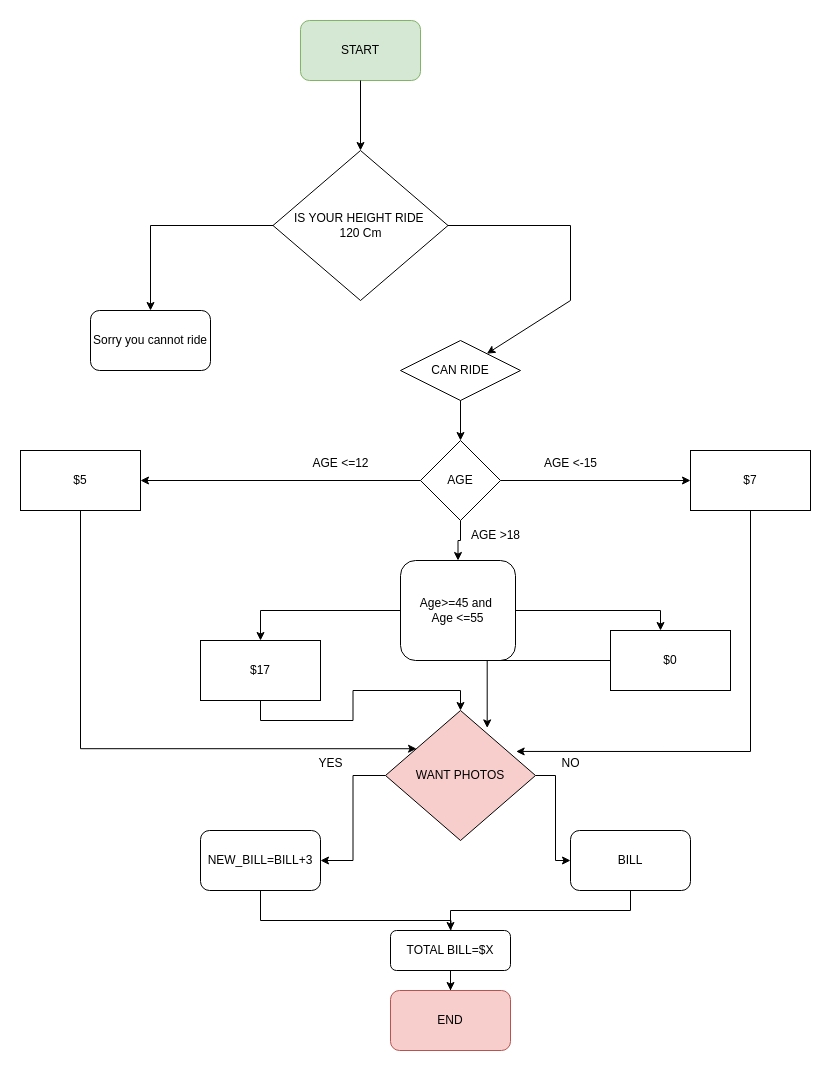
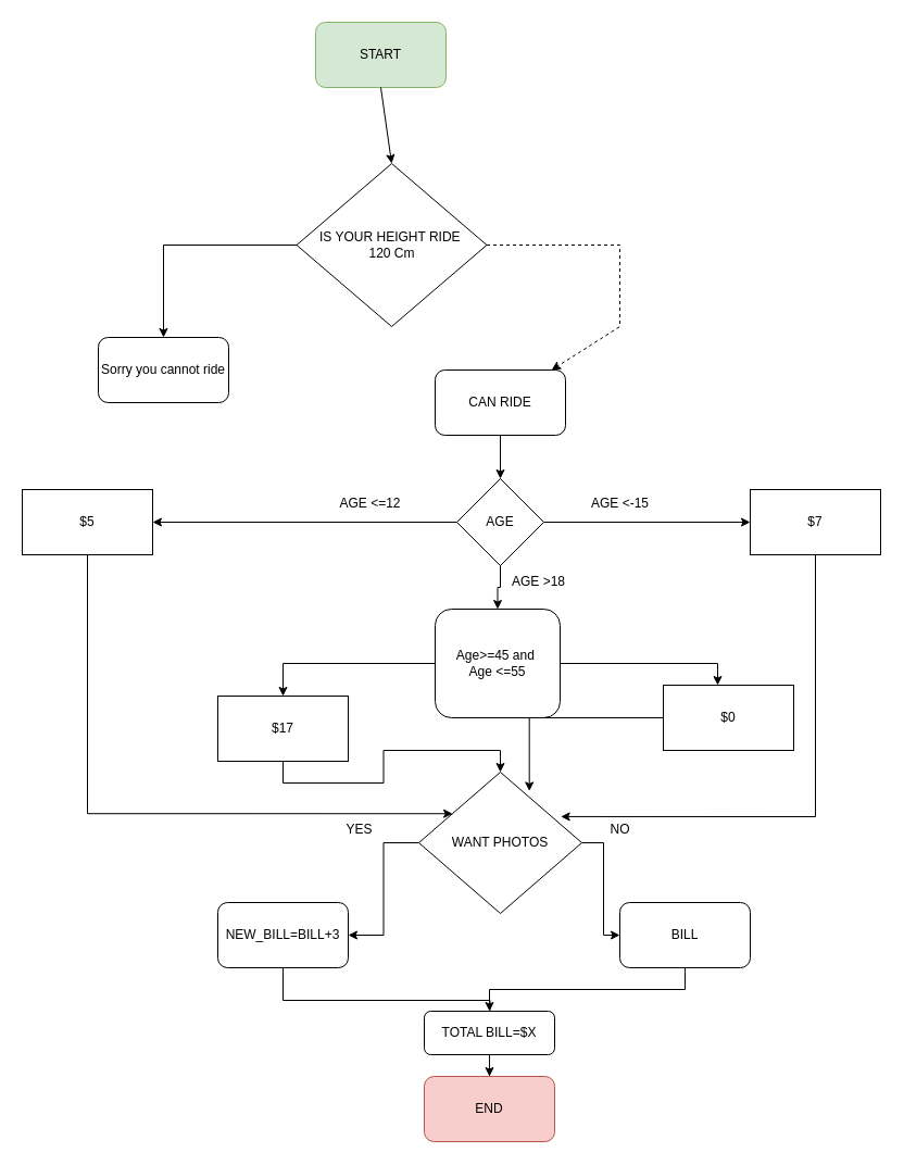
  <mxCell id="0" />
  <mxCell id="1" parent="0" />
- <mxCell id="2" value="START" style="rounded=1;whiteSpace=wrap;html=1;fillColor=#d5e8d4;strokeColor=#82b366;" parent="1" vertex="1"><mxGeometry x="300" y="20" width="120" height="60" as="geometry" /></mxCell>
+ <mxCell id="2" value="START" style="rounded=1;whiteSpace=wrap;html=1;fillColor=#d5e8d4;strokeColor=#82b366;" parent="1" vertex="1"><mxGeometry x="290" y="20" width="120" height="60" as="geometry" /></mxCell>
  <mxCell id="3" value="" style="endArrow=classic;html=1;rounded=0;exitX=0.5;exitY=1;exitDx=0;exitDy=0;" parent="1" source="2" edge="1"><mxGeometry width="50" height="50" relative="1" as="geometry"><mxPoint x="350" y="240" as="sourcePoint" /><mxPoint x="360" y="150" as="targetPoint" /></mxGeometry></mxCell>
  <mxCell id="4" value="IS YOUR HEIGHT RIDE&amp;nbsp;&lt;div&gt;120 Cm&lt;/div&gt;" style="rhombus;whiteSpace=wrap;html=1;" parent="1" vertex="1"><mxGeometry x="272.5" y="150" width="175" height="150" as="geometry" /></mxCell>
  <mxCell id="5" value="" style="endArrow=classic;html=1;rounded=0;exitX=0;exitY=0.5;exitDx=0;exitDy=0;" parent="1" source="4" edge="1"><mxGeometry width="50" height="50" relative="1" as="geometry"><mxPoint x="350" y="240" as="sourcePoint" /><mxPoint x="150" y="310" as="targetPoint" /><Array as="points"><mxPoint x="150" y="225" /></Array></mxGeometry></mxCell>
- <mxCell id="6" value="" style="endArrow=classic;html=1;rounded=0;exitX=1;exitY=0.5;exitDx=0;exitDy=0;" parent="1" source="4" target="8" edge="1"><mxGeometry width="50" height="50" relative="1" as="geometry"><mxPoint x="613" y="230" as="sourcePoint" /><mxPoint x="570" y="260" as="targetPoint" /><Array as="points"><mxPoint x="570" y="225" /><mxPoint x="570" y="300" /></Array></mxGeometry></mxCell>
+ <mxCell id="6" value="" style="endArrow=classic;html=1;rounded=0;exitX=1;exitY=0.5;exitDx=0;exitDy=0;dashed=1;" parent="1" source="4" target="8" edge="1"><mxGeometry width="50" height="50" relative="1" as="geometry"><mxPoint x="613" y="230" as="sourcePoint" /><mxPoint x="570" y="260" as="targetPoint" /><Array as="points"><mxPoint x="570" y="225" /><mxPoint x="570" y="300" /></Array></mxGeometry></mxCell>
  <mxCell id="7" value="Sorry you cannot ride" style="rounded=1;whiteSpace=wrap;html=1;" parent="1" vertex="1"><mxGeometry x="90" y="310" width="120" height="60" as="geometry" /></mxCell>
- <mxCell id="8" value="CAN RIDE" style="rhombus;whiteSpace=wrap;html=1;" parent="1" vertex="1"><mxGeometry x="400" y="340" width="120" height="60" as="geometry" /></mxCell>
+ <mxCell id="8" value="CAN RIDE" style="rounded=1;whiteSpace=wrap;html=1;" parent="1" vertex="1"><mxGeometry x="400" y="340" width="120" height="60" as="geometry" /></mxCell>
  <mxCell id="9" value="" style="endArrow=classic;html=1;rounded=0;exitX=0.5;exitY=1;exitDx=0;exitDy=0;" parent="1" source="8" target="13" edge="1"><mxGeometry width="50" height="50" relative="1" as="geometry"><mxPoint x="430" y="420" as="sourcePoint" /><mxPoint x="460" y="460" as="targetPoint" /></mxGeometry></mxCell>
  <mxCell id="10" style="edgeStyle=orthogonalEdgeStyle;rounded=0;orthogonalLoop=1;jettySize=auto;html=1;exitX=0;exitY=0.5;exitDx=0;exitDy=0;" parent="1" source="13" target="14" edge="1"><mxGeometry relative="1" as="geometry"><mxPoint x="330" y="540" as="targetPoint" /></mxGeometry></mxCell>
  <mxCell id="11" style="edgeStyle=orthogonalEdgeStyle;rounded=0;orthogonalLoop=1;jettySize=auto;html=1;exitX=1;exitY=0.5;exitDx=0;exitDy=0;" parent="1" source="13" target="17" edge="1"><mxGeometry relative="1" as="geometry"><mxPoint x="620" y="540" as="targetPoint" /></mxGeometry></mxCell>
  <mxCell id="12" style="edgeStyle=orthogonalEdgeStyle;rounded=0;orthogonalLoop=1;jettySize=auto;html=1;exitX=0.5;exitY=1;exitDx=0;exitDy=0;entryX=0.5;entryY=0;entryDx=0;entryDy=0;" parent="1" source="13" target="37" edge="1"><mxGeometry relative="1" as="geometry"><mxPoint x="459.842" y="620" as="targetPoint" /></mxGeometry></mxCell>
  <mxCell id="13" value="AGE" style="rhombus;whiteSpace=wrap;html=1;" parent="1" vertex="1"><mxGeometry x="420" y="440" width="80" height="80" as="geometry" /></mxCell>
  <mxCell id="14" value="$5" style="rounded=0;whiteSpace=wrap;html=1;" parent="1" vertex="1"><mxGeometry x="20" y="450" width="120" height="60" as="geometry" /></mxCell>
  <mxCell id="15" value="AGE &amp;lt;=12" style="text;html=1;align=center;verticalAlign=middle;resizable=0;points=[];autosize=1;strokeColor=none;fillColor=none;" parent="1" vertex="1"><mxGeometry x="300" y="448" width="80" height="30" as="geometry" /></mxCell>
  <mxCell id="16" value="AGE &amp;lt;-15" style="text;html=1;align=center;verticalAlign=middle;resizable=0;points=[];autosize=1;strokeColor=none;fillColor=none;" parent="1" vertex="1"><mxGeometry x="530" y="448" width="80" height="30" as="geometry" /></mxCell>
  <mxCell id="17" value="$7" style="rounded=0;whiteSpace=wrap;html=1;" parent="1" vertex="1"><mxGeometry x="690" y="450" width="120" height="60" as="geometry" /></mxCell>
  <mxCell id="18" style="edgeStyle=orthogonalEdgeStyle;rounded=0;orthogonalLoop=1;jettySize=auto;html=1;exitX=0.5;exitY=1;exitDx=0;exitDy=0;entryX=0.5;entryY=0;entryDx=0;entryDy=0;" parent="1" source="19" target="23" edge="1"><mxGeometry relative="1" as="geometry" /></mxCell>
  <mxCell id="19" value="$17" style="rounded=0;whiteSpace=wrap;html=1;" parent="1" vertex="1"><mxGeometry x="200.002" y="640" width="120" height="60" as="geometry" /></mxCell>
  <mxCell id="20" value="AGE &amp;gt;18" style="text;html=1;align=center;verticalAlign=middle;resizable=0;points=[];autosize=1;strokeColor=none;fillColor=none;" parent="1" vertex="1"><mxGeometry x="460" y="520" width="70" height="30" as="geometry" /></mxCell>
  <mxCell id="21" style="edgeStyle=orthogonalEdgeStyle;rounded=0;orthogonalLoop=1;jettySize=auto;html=1;exitX=0;exitY=0.5;exitDx=0;exitDy=0;" parent="1" source="23" target="27" edge="1"><mxGeometry relative="1" as="geometry"><mxPoint x="260" y="860" as="targetPoint" /></mxGeometry></mxCell>
  <mxCell id="22" style="edgeStyle=orthogonalEdgeStyle;rounded=0;orthogonalLoop=1;jettySize=auto;html=1;exitX=1;exitY=0.5;exitDx=0;exitDy=0;" parent="1" source="23" target="30" edge="1"><mxGeometry relative="1" as="geometry"><mxPoint x="630" y="860" as="targetPoint" /></mxGeometry></mxCell>
- <mxCell id="23" value="WANT PHOTOS" style="rhombus;whiteSpace=wrap;html=1;fillColor=#f8cecc;" parent="1" vertex="1"><mxGeometry x="385" y="710" width="150" height="130" as="geometry" /></mxCell>
+ <mxCell id="23" value="WANT PHOTOS" style="rhombus;whiteSpace=wrap;html=1;" parent="1" vertex="1"><mxGeometry x="385" y="710" width="150" height="130" as="geometry" /></mxCell>
  <mxCell id="24" style="edgeStyle=orthogonalEdgeStyle;rounded=0;orthogonalLoop=1;jettySize=auto;html=1;exitX=0.5;exitY=1;exitDx=0;exitDy=0;entryX=0.871;entryY=0.315;entryDx=0;entryDy=0;entryPerimeter=0;" parent="1" source="17" target="23" edge="1"><mxGeometry relative="1" as="geometry"><Array as="points"><mxPoint x="750" y="751" /></Array></mxGeometry></mxCell>
  <mxCell id="25" style="edgeStyle=orthogonalEdgeStyle;rounded=0;orthogonalLoop=1;jettySize=auto;html=1;exitX=0.5;exitY=1;exitDx=0;exitDy=0;entryX=0.207;entryY=0.294;entryDx=0;entryDy=0;entryPerimeter=0;" parent="1" source="14" target="23" edge="1"><mxGeometry relative="1" as="geometry"><Array as="points"><mxPoint x="80" y="748" /></Array></mxGeometry></mxCell>
  <mxCell id="26" style="edgeStyle=orthogonalEdgeStyle;rounded=0;orthogonalLoop=1;jettySize=auto;html=1;exitX=0.5;exitY=1;exitDx=0;exitDy=0;" parent="1" source="27" edge="1"><mxGeometry relative="1" as="geometry"><mxPoint x="450" y="950" as="targetPoint" /></mxGeometry></mxCell>
  <mxCell id="27" value="NEW_BILL=BILL+3" style="rounded=1;whiteSpace=wrap;html=1;" parent="1" vertex="1"><mxGeometry x="200" y="830" width="120" height="60" as="geometry" /></mxCell>
  <mxCell id="28" value="YES" style="text;html=1;align=center;verticalAlign=middle;resizable=0;points=[];autosize=1;strokeColor=none;fillColor=none;" parent="1" vertex="1"><mxGeometry x="305" y="748" width="50" height="30" as="geometry" /></mxCell>
  <mxCell id="29" style="edgeStyle=orthogonalEdgeStyle;rounded=0;orthogonalLoop=1;jettySize=auto;html=1;exitX=0.5;exitY=1;exitDx=0;exitDy=0;" parent="1" source="30" target="33" edge="1"><mxGeometry relative="1" as="geometry"><mxPoint x="450" y="960" as="targetPoint" /></mxGeometry></mxCell>
  <mxCell id="30" value="BILL" style="rounded=1;whiteSpace=wrap;html=1;" parent="1" vertex="1"><mxGeometry x="570" y="830" width="120" height="60" as="geometry" /></mxCell>
  <mxCell id="31" value="NO" style="text;html=1;align=center;verticalAlign=middle;resizable=0;points=[];autosize=1;strokeColor=none;fillColor=none;" parent="1" vertex="1"><mxGeometry x="550" y="748" width="40" height="30" as="geometry" /></mxCell>
  <mxCell id="32" style="edgeStyle=orthogonalEdgeStyle;rounded=0;orthogonalLoop=1;jettySize=auto;html=1;" parent="1" source="33" target="34" edge="1"><mxGeometry relative="1" as="geometry"><mxPoint x="450" y="1020" as="targetPoint" /></mxGeometry></mxCell>
  <mxCell id="33" value="TOTAL BILL=$X" style="rounded=1;whiteSpace=wrap;html=1;" parent="1" vertex="1"><mxGeometry x="390" y="930" width="120" height="40" as="geometry" /></mxCell>
  <mxCell id="34" value="END" style="rounded=1;whiteSpace=wrap;html=1;fillColor=#f8cecc;strokeColor=#b85450;" parent="1" vertex="1"><mxGeometry x="390" y="990" width="120" height="60" as="geometry" /></mxCell>
  <mxCell id="35" style="edgeStyle=orthogonalEdgeStyle;rounded=0;orthogonalLoop=1;jettySize=auto;html=1;entryX=0.5;entryY=0;entryDx=0;entryDy=0;" parent="1" source="37" target="19" edge="1"><mxGeometry relative="1" as="geometry" /></mxCell>
  <mxCell id="36" style="edgeStyle=orthogonalEdgeStyle;rounded=0;orthogonalLoop=1;jettySize=auto;html=1;exitX=1;exitY=0.5;exitDx=0;exitDy=0;" parent="1" source="37" target="38" edge="1"><mxGeometry relative="1" as="geometry"><mxPoint x="640" y="620" as="targetPoint" /><Array as="points"><mxPoint x="660" y="610" /></Array></mxGeometry></mxCell>
  <mxCell id="37" value="Age&amp;gt;=45 and&amp;nbsp;&lt;div&gt;Age &amp;lt;=55&lt;/div&gt;" style="whiteSpace=wrap;html=1;rounded=1;" parent="1" vertex="1"><mxGeometry x="400" y="560" width="115" height="100" as="geometry" /></mxCell>
  <mxCell id="38" value="$0" style="rounded=0;whiteSpace=wrap;html=1;" parent="1" vertex="1"><mxGeometry x="610" y="630" width="120" height="60" as="geometry" /></mxCell>
  <mxCell id="39" style="edgeStyle=orthogonalEdgeStyle;rounded=0;orthogonalLoop=1;jettySize=auto;html=1;entryX=0.678;entryY=0.134;entryDx=0;entryDy=0;entryPerimeter=0;" parent="1" source="38" target="23" edge="1"><mxGeometry relative="1" as="geometry" /></mxCell>
